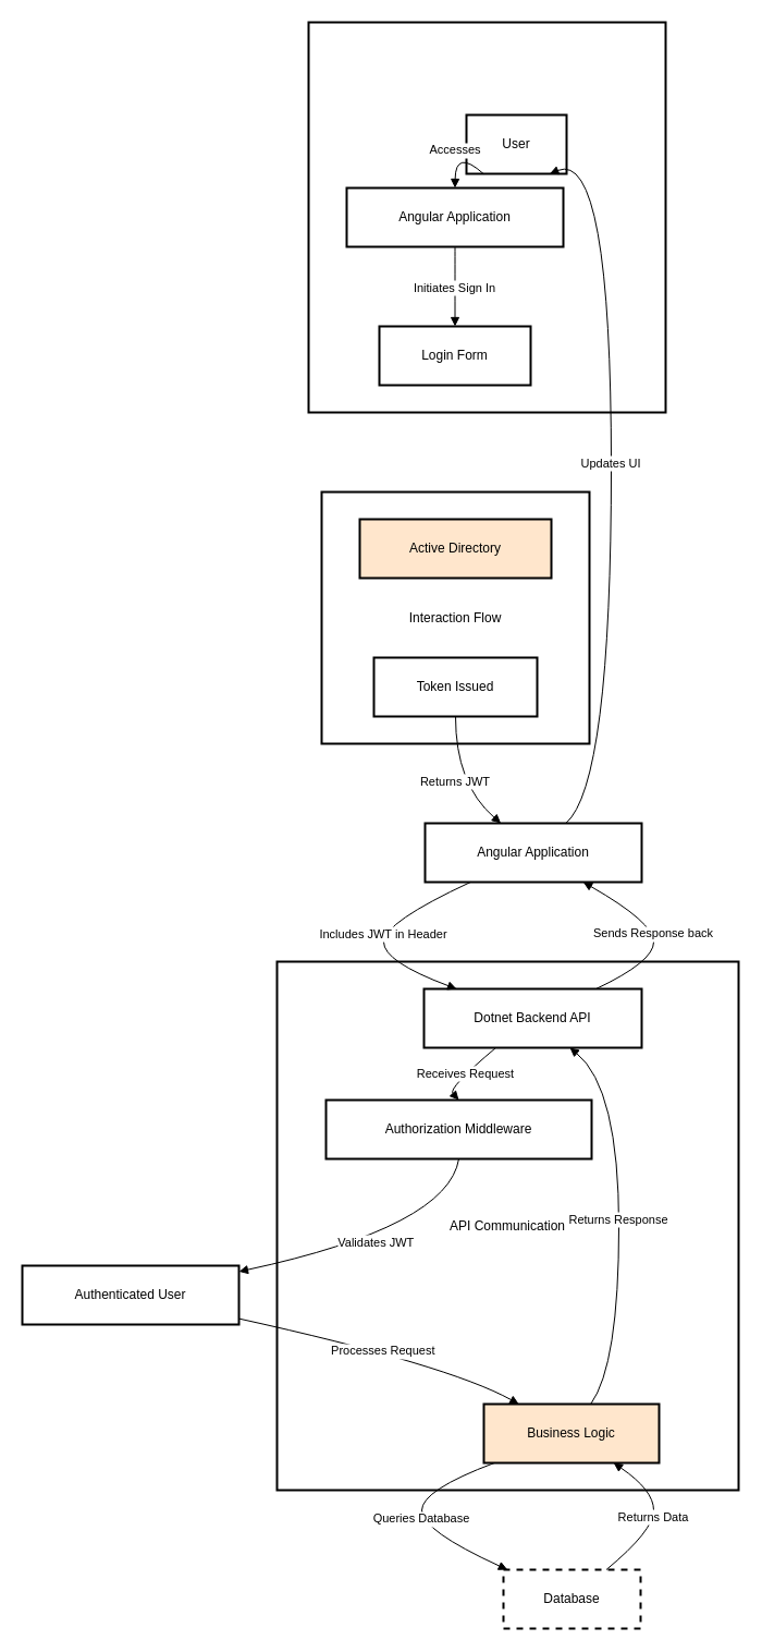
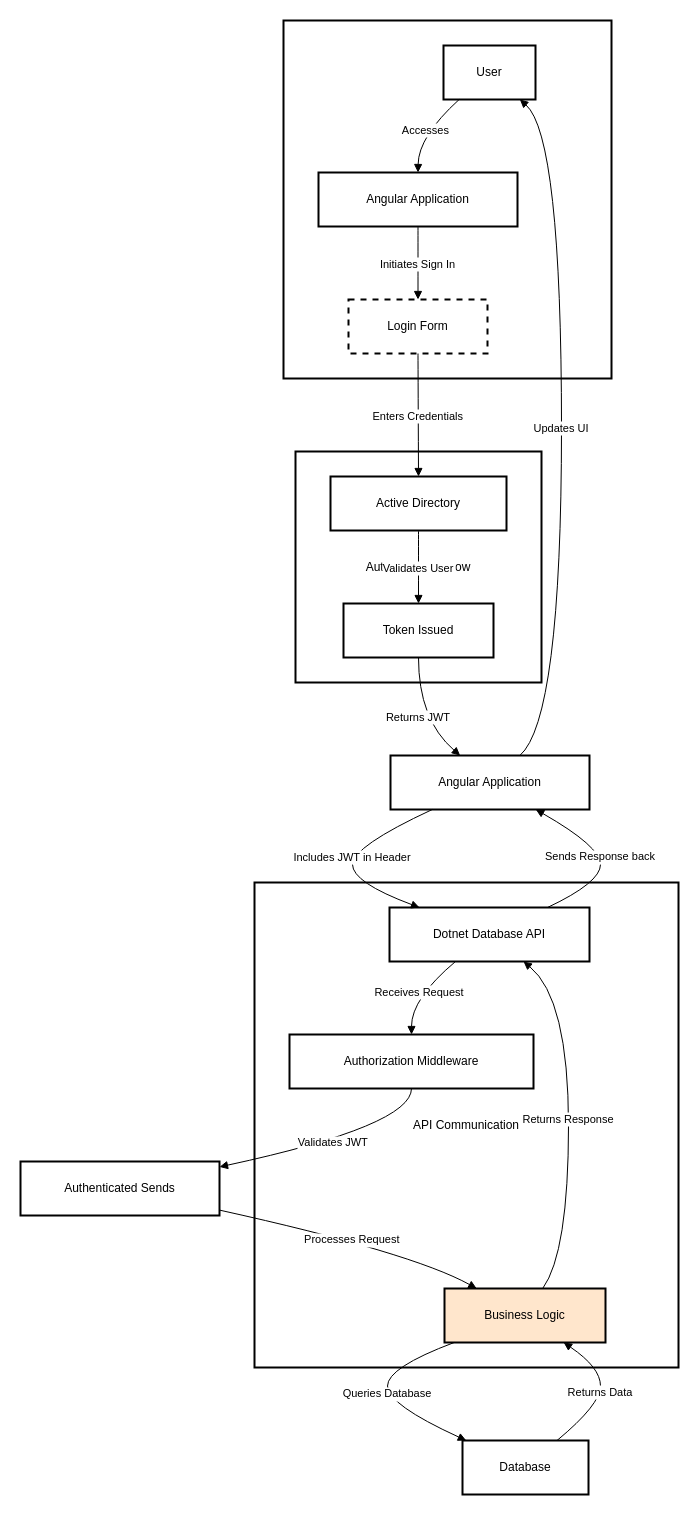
  <mxCell id="0" />
  <mxCell id="1" parent="0" />
  <mxCell id="2" value="API Communication" style="whiteSpace=wrap;strokeWidth=2;" vertex="1" parent="1"><mxGeometry x="254" y="882" width="424" height="485" as="geometry" /></mxCell>
- <mxCell id="3" value="Interaction Flow" style="whiteSpace=wrap;strokeWidth=2;" vertex="1" parent="1"><mxGeometry x="295" y="451" width="246" height="231" as="geometry" /></mxCell>
+ <mxCell id="3" value="Authentication Flow" style="whiteSpace=wrap;strokeWidth=2;" vertex="1" parent="1"><mxGeometry x="295" y="451" width="246" height="231" as="geometry" /></mxCell>
  <mxCell id="4" value="User Interaction" style="whiteSpace=wrap;strokeWidth=2;" vertex="1" parent="1"><mxGeometry x="283" y="20" width="328" height="358" as="geometry" /></mxCell>
- <mxCell id="5" value="User" style="whiteSpace=wrap;strokeWidth=2;" vertex="1" parent="1"><mxGeometry x="428" y="105" width="92" height="54" as="geometry" /></mxCell>
+ <mxCell id="5" value="User" style="whiteSpace=wrap;strokeWidth=2;" vertex="1" parent="1"><mxGeometry x="443" y="45" width="92" height="54" as="geometry" /></mxCell>
  <mxCell id="6" value="Angular Application" style="whiteSpace=wrap;strokeWidth=2;" vertex="1" parent="1"><mxGeometry x="318" y="172" width="199" height="54" as="geometry" /></mxCell>
- <mxCell id="7" value="Login Form" style="whiteSpace=wrap;strokeWidth=2;" vertex="1" parent="1"><mxGeometry x="348" y="299" width="139" height="54" as="geometry" /></mxCell>
- <mxCell id="8" value="Active Directory" style="whiteSpace=wrap;strokeWidth=2;fillColor=#ffe6cc;" vertex="1" parent="1"><mxGeometry x="330" y="476" width="176" height="54" as="geometry" /></mxCell>
+ <mxCell id="7" value="Login Form" style="whiteSpace=wrap;strokeWidth=2;dashed=1;" vertex="1" parent="1"><mxGeometry x="348" y="299" width="139" height="54" as="geometry" /></mxCell>
+ <mxCell id="8" value="Active Directory" style="whiteSpace=wrap;strokeWidth=2;" vertex="1" parent="1"><mxGeometry x="330" y="476" width="176" height="54" as="geometry" /></mxCell>
  <mxCell id="9" value="Token Issued" style="whiteSpace=wrap;strokeWidth=2;" vertex="1" parent="1"><mxGeometry x="343" y="603" width="150" height="54" as="geometry" /></mxCell>
  <mxCell id="10" value="Angular Application" style="whiteSpace=wrap;strokeWidth=2;" vertex="1" parent="1"><mxGeometry x="390" y="755" width="199" height="54" as="geometry" /></mxCell>
- <mxCell id="11" value="Dotnet Backend API" style="whiteSpace=wrap;strokeWidth=2;" vertex="1" parent="1"><mxGeometry x="389" y="907" width="200" height="54" as="geometry" /></mxCell>
- <mxCell id="12" value="Authorization Middleware" style="whiteSpace=wrap;strokeWidth=2;" vertex="1" parent="1"><mxGeometry x="299" y="1009" width="244" height="54" as="geometry" /></mxCell>
- <mxCell id="13" value="Authenticated User" style="whiteSpace=wrap;strokeWidth=2;" vertex="1" parent="1"><mxGeometry x="20" y="1161" width="199" height="54" as="geometry" /></mxCell>
+ <mxCell id="11" value="Dotnet Database API" style="whiteSpace=wrap;strokeWidth=2;" vertex="1" parent="1"><mxGeometry x="389" y="907" width="200" height="54" as="geometry" /></mxCell>
+ <mxCell id="12" value="Authorization Middleware" style="whiteSpace=wrap;strokeWidth=2;" vertex="1" parent="1"><mxGeometry x="289" y="1034" width="244" height="54" as="geometry" /></mxCell>
+ <mxCell id="13" value="Authenticated Sends" style="whiteSpace=wrap;strokeWidth=2;" vertex="1" parent="1"><mxGeometry x="20" y="1161" width="199" height="54" as="geometry" /></mxCell>
  <mxCell id="14" value="Business Logic" style="whiteSpace=wrap;strokeWidth=2;fillColor=#ffe6cc;" vertex="1" parent="1"><mxGeometry x="444" y="1288" width="161" height="54" as="geometry" /></mxCell>
- <mxCell id="15" value="Database" style="whiteSpace=wrap;strokeWidth=2;dashed=1;" vertex="1" parent="1"><mxGeometry x="462" y="1440" width="126" height="54" as="geometry" /></mxCell>
+ <mxCell id="15" value="Database" style="whiteSpace=wrap;strokeWidth=2;" vertex="1" parent="1"><mxGeometry x="462" y="1440" width="126" height="54" as="geometry" /></mxCell>
  <mxCell id="16" value="Accesses" style="curved=1;startArrow=none;endArrow=block;exitX=0.17;exitY=1;entryX=0.5;entryY=0;" edge="1" parent="1" source="5" target="6"><mxGeometry relative="1" as="geometry"><Array as="points"><mxPoint x="418" y="136" /></Array></mxGeometry></mxCell>
  <mxCell id="17" value="Initiates Sign In" style="curved=1;startArrow=none;endArrow=block;exitX=0.5;exitY=1;entryX=0.5;entryY=0;" edge="1" parent="1" source="6" target="7"><mxGeometry relative="1" as="geometry"><Array as="points" /></mxGeometry></mxCell>
+ <mxCell id="18" value="Enters Credentials" style="curved=1;startArrow=none;endArrow=block;exitX=0.5;exitY=1;entryX=0.5;entryY=0;" edge="1" parent="1" source="7" target="8"><mxGeometry relative="1" as="geometry"><Array as="points" /></mxGeometry></mxCell>
+ <mxCell id="19" value="Validates User" style="curved=1;startArrow=none;endArrow=block;exitX=0.5;exitY=1;entryX=0.5;entryY=0;" edge="1" parent="1" source="8" target="9"><mxGeometry relative="1" as="geometry"><Array as="points" /></mxGeometry></mxCell>
  <mxCell id="20" value="Returns JWT" style="curved=1;startArrow=none;endArrow=block;exitX=0.5;exitY=1;entryX=0.35;entryY=0;" edge="1" parent="1" source="9" target="10"><mxGeometry relative="1" as="geometry"><Array as="points"><mxPoint x="418" y="719" /></Array></mxGeometry></mxCell>
  <mxCell id="21" value="Includes JWT in Header" style="curved=1;startArrow=none;endArrow=block;exitX=0.21;exitY=1;entryX=0.15;entryY=0;" edge="1" parent="1" source="10" target="11"><mxGeometry relative="1" as="geometry"><Array as="points"><mxPoint x="352" y="846" /><mxPoint x="352" y="882" /></Array></mxGeometry></mxCell>
  <mxCell id="22" value="Receives Request" style="curved=1;startArrow=none;endArrow=block;exitX=0.33;exitY=1;entryX=0.5;entryY=0;" edge="1" parent="1" source="11" target="12"><mxGeometry relative="1" as="geometry"><Array as="points"><mxPoint x="411" y="998" /></Array></mxGeometry></mxCell>
  <mxCell id="23" value="Validates JWT" style="curved=1;startArrow=none;endArrow=block;exitX=0.5;exitY=1;entryX=1;entryY=0.1;" edge="1" parent="1" source="12" target="13"><mxGeometry relative="1" as="geometry"><Array as="points"><mxPoint x="411" y="1125" /></Array></mxGeometry></mxCell>
  <mxCell id="24" value="Processes Request" style="curved=1;startArrow=none;endArrow=block;exitX=1;exitY=0.9;entryX=0.2;entryY=0;" edge="1" parent="1" source="13" target="14"><mxGeometry relative="1" as="geometry"><Array as="points"><mxPoint x="411" y="1252" /></Array></mxGeometry></mxCell>
  <mxCell id="25" value="Queries Database" style="curved=1;startArrow=none;endArrow=block;exitX=0.06;exitY=1;entryX=0.03;entryY=0;" edge="1" parent="1" source="14" target="15"><mxGeometry relative="1" as="geometry"><Array as="points"><mxPoint x="387" y="1367" /><mxPoint x="387" y="1404" /></Array></mxGeometry></mxCell>
  <mxCell id="26" value="Returns Data" style="curved=1;startArrow=none;endArrow=block;exitX=0.75;exitY=0;entryX=0.74;entryY=1;" edge="1" parent="1" source="15" target="14"><mxGeometry relative="1" as="geometry"><Array as="points"><mxPoint x="600" y="1404" /><mxPoint x="600" y="1367" /></Array></mxGeometry></mxCell>
  <mxCell id="27" value="Returns Response" style="curved=1;startArrow=none;endArrow=block;exitX=0.61;exitY=0;entryX=0.67;entryY=1;" edge="1" parent="1" source="14" target="11"><mxGeometry relative="1" as="geometry"><Array as="points"><mxPoint x="568" y="1252" /><mxPoint x="568" y="998" /></Array></mxGeometry></mxCell>
  <mxCell id="28" value="Sends Response back" style="curved=1;startArrow=none;endArrow=block;exitX=0.79;exitY=0;entryX=0.73;entryY=1;" edge="1" parent="1" source="11" target="10"><mxGeometry relative="1" as="geometry"><Array as="points"><mxPoint x="600" y="882" /><mxPoint x="600" y="846" /></Array></mxGeometry></mxCell>
  <mxCell id="29" value="Updates UI" style="curved=1;startArrow=none;endArrow=block;exitX=0.65;exitY=0;entryX=0.83;entryY=1;" edge="1" parent="1" source="10" target="5"><mxGeometry relative="1" as="geometry"><Array as="points"><mxPoint x="561" y="719" /><mxPoint x="561" y="136" /></Array></mxGeometry></mxCell>
